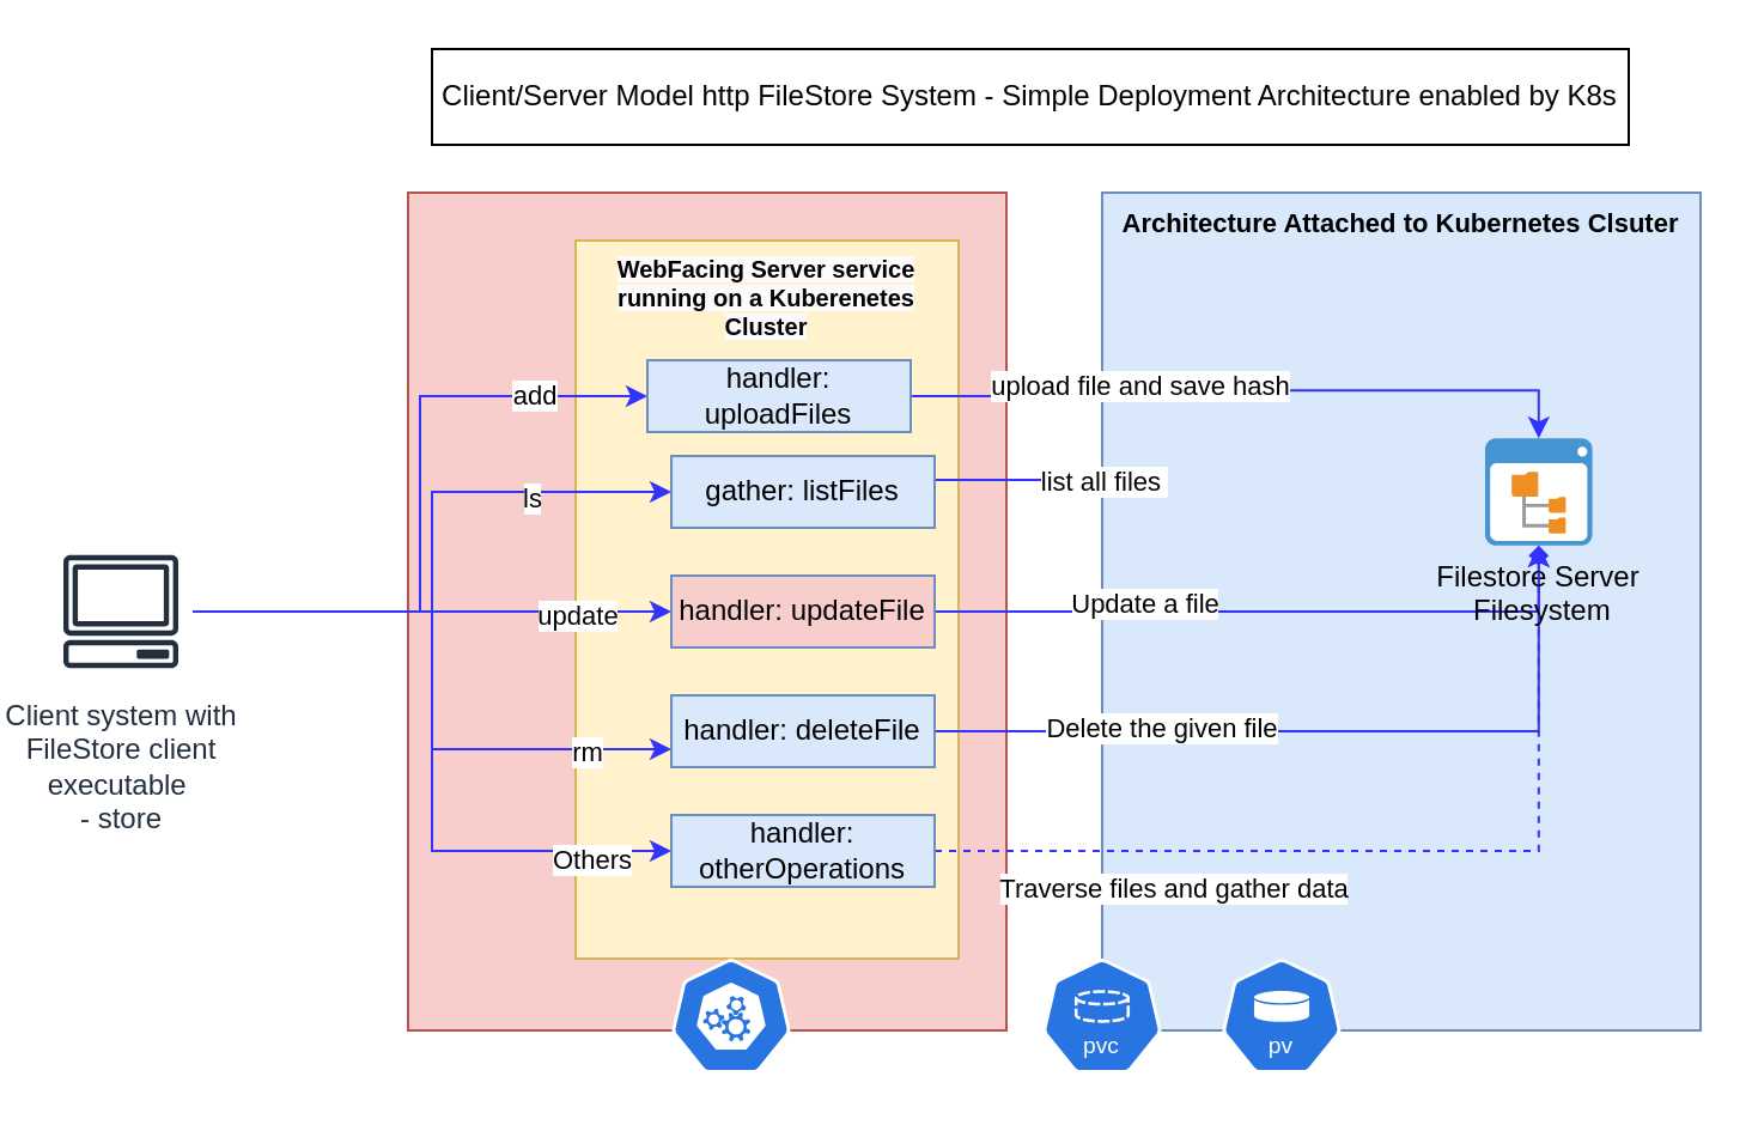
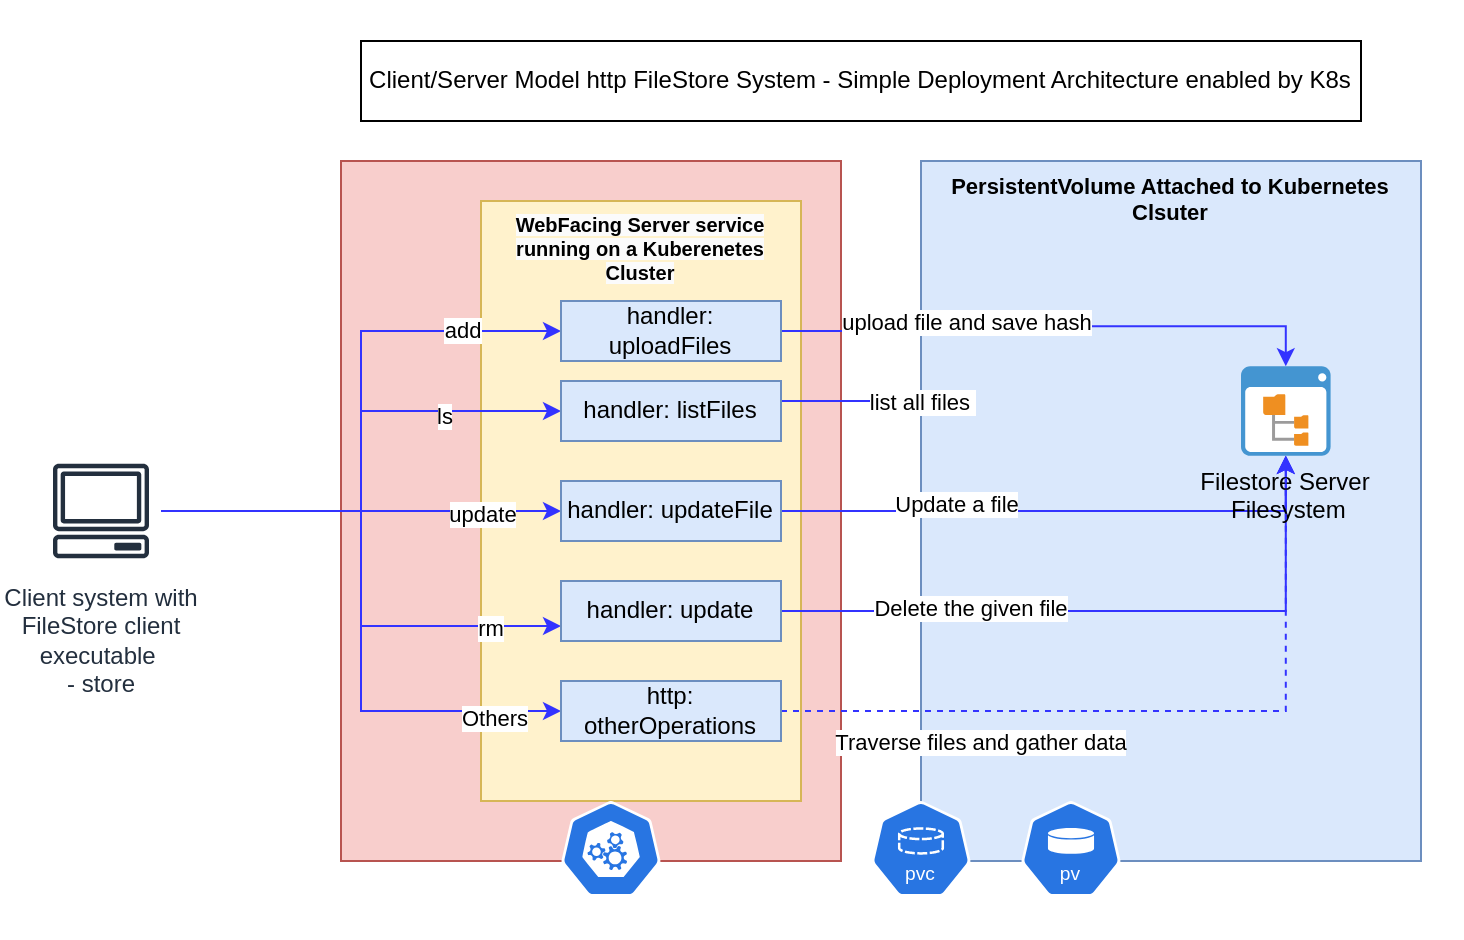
  <mxCell id="0" />
  <mxCell id="1" parent="0" />
  <mxCell id="2" value="" style="rounded=0;whiteSpace=wrap;html=1;fillColor=#f8cecc;strokeColor=#b85450;verticalAlign=top;" parent="1" vertex="1"><mxGeometry x="170" y="80" width="250" height="350" as="geometry" /></mxCell>
  <mxCell id="3" value="&lt;meta charset=&quot;utf-8&quot; style=&quot;font-size: 10px;&quot;&gt;&lt;span style=&quot;color: rgb(0, 0, 0); font-family: Helvetica; font-size: 10px; font-style: normal; font-variant-ligatures: normal; font-variant-caps: normal; letter-spacing: normal; orphans: 2; text-align: center; text-indent: 0px; text-transform: none; widows: 2; word-spacing: 0px; -webkit-text-stroke-width: 0px; background-color: rgb(251, 251, 251); text-decoration-thickness: initial; text-decoration-style: initial; text-decoration-color: initial; float: none; display: inline !important;&quot;&gt;WebFacing Server service running on a Kuberenetes Cluster&lt;/span&gt;" style="rounded=0;whiteSpace=wrap;html=1;fillColor=#fff2cc;strokeColor=#d6b656;verticalAlign=top;fontSize=10;fontStyle=1" parent="1" vertex="1"><mxGeometry x="240" y="100" width="160" height="300" as="geometry" /></mxCell>
- <mxCell id="4" value="Architecture Attached to Kubernetes Clsuter" style="rounded=0;whiteSpace=wrap;html=1;fillColor=#dae8fc;strokeColor=#6c8ebf;verticalAlign=top;fontSize=11;fontStyle=1" parent="1" vertex="1"><mxGeometry x="460" y="80" width="250" height="350" as="geometry" /></mxCell>
+ <mxCell id="4" value="PersistentVolume Attached to Kubernetes Clsuter" style="rounded=0;whiteSpace=wrap;html=1;fillColor=#dae8fc;strokeColor=#6c8ebf;verticalAlign=top;fontSize=11;fontStyle=1" parent="1" vertex="1"><mxGeometry x="460" y="80" width="250" height="350" as="geometry" /></mxCell>
  <mxCell id="5" style="edgeStyle=orthogonalEdgeStyle;rounded=0;orthogonalLoop=1;jettySize=auto;html=1;entryX=0;entryY=0.5;entryDx=0;entryDy=0;strokeColor=#3333FF;" parent="1" source="15" target="18" edge="1"><mxGeometry relative="1" as="geometry" /></mxCell>
  <mxCell id="6" value="add" style="edgeLabel;html=1;align=center;verticalAlign=middle;resizable=0;points=[];" parent="5" vertex="1" connectable="0"><mxGeometry x="0.654" y="1" relative="1" as="geometry"><mxPoint as="offset" /></mxGeometry></mxCell>
  <mxCell id="7" style="edgeStyle=orthogonalEdgeStyle;rounded=0;orthogonalLoop=1;jettySize=auto;html=1;entryX=0;entryY=0.5;entryDx=0;entryDy=0;fillColor=#dae8fc;strokeColor=#3333FF;" parent="1" source="15" target="20" edge="1"><mxGeometry relative="1" as="geometry" /></mxCell>
  <mxCell id="8" value="ls" style="edgeLabel;html=1;align=center;verticalAlign=middle;resizable=0;points=[];" parent="7" vertex="1" connectable="0"><mxGeometry x="0.526" y="-2" relative="1" as="geometry"><mxPoint as="offset" /></mxGeometry></mxCell>
  <mxCell id="9" style="edgeStyle=orthogonalEdgeStyle;rounded=0;orthogonalLoop=1;jettySize=auto;html=1;entryX=0;entryY=0.5;entryDx=0;entryDy=0;strokeColor=#3333FF;" parent="1" source="15" target="23" edge="1"><mxGeometry relative="1" as="geometry" /></mxCell>
  <mxCell id="10" value="update" style="edgeLabel;html=1;align=center;verticalAlign=middle;resizable=0;points=[];" parent="9" vertex="1" connectable="0"><mxGeometry x="0.6" y="-1" relative="1" as="geometry"><mxPoint as="offset" /></mxGeometry></mxCell>
  <mxCell id="11" style="edgeStyle=orthogonalEdgeStyle;rounded=0;orthogonalLoop=1;jettySize=auto;html=1;entryX=0;entryY=0.75;entryDx=0;entryDy=0;strokeColor=#3333FF;" parent="1" source="15" target="26" edge="1"><mxGeometry relative="1" as="geometry" /></mxCell>
  <mxCell id="12" value="rm" style="edgeLabel;html=1;align=center;verticalAlign=middle;resizable=0;points=[];" parent="11" vertex="1" connectable="0"><mxGeometry x="0.718" relative="1" as="geometry"><mxPoint x="1" y="1" as="offset" /></mxGeometry></mxCell>
  <mxCell id="13" style="edgeStyle=orthogonalEdgeStyle;rounded=0;orthogonalLoop=1;jettySize=auto;html=1;entryX=0;entryY=0.5;entryDx=0;entryDy=0;strokeColor=#3333FF;" parent="1" source="15" target="31" edge="1"><mxGeometry relative="1" as="geometry" /></mxCell>
  <mxCell id="14" value="Others" style="edgeLabel;html=1;align=center;verticalAlign=middle;resizable=0;points=[];" parent="13" vertex="1" connectable="0"><mxGeometry x="0.772" y="-3" relative="1" as="geometry"><mxPoint as="offset" /></mxGeometry></mxCell>
  <mxCell id="15" value="Client system with&lt;br&gt;FileStore client &lt;br&gt;executable&amp;nbsp;&lt;br&gt;- store" style="sketch=0;outlineConnect=0;fontColor=#232F3E;gradientColor=none;strokeColor=#232F3E;fillColor=#ffffff;dashed=0;verticalLabelPosition=bottom;verticalAlign=top;align=center;html=1;fontSize=12;fontStyle=0;aspect=fixed;shape=mxgraph.aws4.resourceIcon;resIcon=mxgraph.aws4.client;" parent="1" vertex="1"><mxGeometry x="20" y="225" width="60" height="60" as="geometry" /></mxCell>
  <mxCell id="16" style="edgeStyle=orthogonalEdgeStyle;rounded=0;orthogonalLoop=1;jettySize=auto;html=1;exitX=1;exitY=0.5;exitDx=0;exitDy=0;strokeColor=#3333FF;" parent="1" source="18" target="27" edge="1"><mxGeometry relative="1" as="geometry" /></mxCell>
  <mxCell id="17" value="upload file and save hash" style="edgeLabel;html=1;align=center;verticalAlign=middle;resizable=0;points=[];" parent="16" vertex="1" connectable="0"><mxGeometry x="-0.422" y="2" relative="1" as="geometry"><mxPoint x="13" y="-3" as="offset" /></mxGeometry></mxCell>
- <mxCell id="18" value="handler: uploadFiles" style="rounded=0;whiteSpace=wrap;html=1;fillColor=#dae8fc;strokeColor=#6c8ebf;" parent="1" vertex="1"><mxGeometry x="270" y="150" width="110" height="30" as="geometry" /></mxCell>
+ <mxCell id="18" value="handler: uploadFiles" style="rounded=0;whiteSpace=wrap;html=1;fillColor=#dae8fc;strokeColor=#6c8ebf;" parent="1" vertex="1"><mxGeometry x="280" y="150" width="110" height="30" as="geometry" /></mxCell>
  <mxCell id="19" style="edgeStyle=orthogonalEdgeStyle;rounded=0;orthogonalLoop=1;jettySize=auto;html=1;strokeColor=#3333FF;" parent="1" source="20" target="28" edge="1"><mxGeometry relative="1" as="geometry" /></mxCell>
- <mxCell id="20" value="gather: listFiles" style="rounded=0;whiteSpace=wrap;html=1;fillColor=#dae8fc;strokeColor=#6c8ebf;" parent="1" vertex="1"><mxGeometry x="280" y="190" width="110" height="30" as="geometry" /></mxCell>
- <mxCell id="21" style="edgeStyle=orthogonalEdgeStyle;rounded=0;orthogonalLoop=1;jettySize=auto;html=1;strokeColor=#3333FF;endArrow=diamond;" parent="1" source="23" target="27" edge="1"><mxGeometry relative="1" as="geometry" /></mxCell>
+ <mxCell id="20" value="handler: listFiles" style="rounded=0;whiteSpace=wrap;html=1;fillColor=#dae8fc;strokeColor=#6c8ebf;" parent="1" vertex="1"><mxGeometry x="280" y="190" width="110" height="30" as="geometry" /></mxCell>
+ <mxCell id="21" style="edgeStyle=orthogonalEdgeStyle;rounded=0;orthogonalLoop=1;jettySize=auto;html=1;strokeColor=#3333FF;" parent="1" source="23" target="27" edge="1"><mxGeometry relative="1" as="geometry" /></mxCell>
  <mxCell id="22" value="Update a file" style="edgeLabel;html=1;align=center;verticalAlign=middle;resizable=0;points=[];" parent="21" vertex="1" connectable="0"><mxGeometry x="-0.376" y="4" relative="1" as="geometry"><mxPoint as="offset" /></mxGeometry></mxCell>
- <mxCell id="23" value="handler: updateFile" style="rounded=0;whiteSpace=wrap;html=1;fillColor=#f8cecc;strokeColor=#6c8ebf;" parent="1" vertex="1"><mxGeometry x="280" y="240" width="110" height="30" as="geometry" /></mxCell>
+ <mxCell id="23" value="handler: updateFile" style="rounded=0;whiteSpace=wrap;html=1;fillColor=#dae8fc;strokeColor=#6c8ebf;" parent="1" vertex="1"><mxGeometry x="280" y="240" width="110" height="30" as="geometry" /></mxCell>
  <mxCell id="24" style="edgeStyle=orthogonalEdgeStyle;rounded=0;orthogonalLoop=1;jettySize=auto;html=1;strokeColor=#3333FF;" parent="1" source="26" target="27" edge="1"><mxGeometry relative="1" as="geometry" /></mxCell>
  <mxCell id="25" value="Delete the given file" style="edgeLabel;html=1;align=center;verticalAlign=middle;resizable=0;points=[];" parent="24" vertex="1" connectable="0"><mxGeometry x="-0.432" y="2" relative="1" as="geometry"><mxPoint as="offset" /></mxGeometry></mxCell>
- <mxCell id="26" value="handler: deleteFile" style="rounded=0;whiteSpace=wrap;html=1;fillColor=#dae8fc;strokeColor=#6c8ebf;" parent="1" vertex="1"><mxGeometry x="280" y="290" width="110" height="30" as="geometry" /></mxCell>
+ <mxCell id="26" value="handler: update" style="rounded=0;whiteSpace=wrap;html=1;fillColor=#dae8fc;strokeColor=#6c8ebf;" parent="1" vertex="1"><mxGeometry x="280" y="290" width="110" height="30" as="geometry" /></mxCell>
  <mxCell id="27" value="Filestore Server&lt;br&gt;&amp;nbsp;Filesystem" style="shadow=0;dashed=0;html=1;strokeColor=none;fillColor=#4495D1;labelPosition=center;verticalLabelPosition=bottom;verticalAlign=top;align=center;outlineConnect=0;shape=mxgraph.veeam.2d.file_system_browser;" parent="1" vertex="1"><mxGeometry x="620" y="182.6" width="44.8" height="44.8" as="geometry" /></mxCell>
  <mxCell id="28" value="list all files&amp;nbsp;" style="edgeLabel;html=1;align=center;verticalAlign=middle;resizable=0;points=[];" parent="1" vertex="1" connectable="0"><mxGeometry x="460" y="200" as="geometry" /></mxCell>
  <mxCell id="29" style="edgeStyle=orthogonalEdgeStyle;rounded=0;orthogonalLoop=1;jettySize=auto;html=1;strokeColor=#3333FF;dashed=1;" parent="1" source="31" target="27" edge="1"><mxGeometry relative="1" as="geometry" /></mxCell>
  <mxCell id="30" value="Traverse files and gather data" style="edgeLabel;html=1;align=center;verticalAlign=middle;resizable=0;points=[];" parent="29" vertex="1" connectable="0"><mxGeometry x="-0.611" y="1" relative="1" as="geometry"><mxPoint x="25" y="16" as="offset" /></mxGeometry></mxCell>
- <mxCell id="31" value="handler: otherOperations" style="rounded=0;whiteSpace=wrap;html=1;fillColor=#dae8fc;strokeColor=#6c8ebf;" parent="1" vertex="1"><mxGeometry x="280" y="340" width="110" height="30" as="geometry" /></mxCell>
+ <mxCell id="31" value="http: otherOperations" style="rounded=0;whiteSpace=wrap;html=1;fillColor=#dae8fc;strokeColor=#6c8ebf;" parent="1" vertex="1"><mxGeometry x="280" y="340" width="110" height="30" as="geometry" /></mxCell>
  <mxCell id="32" value="Client/Server Model http FileStore System - Simple Deployment Architecture enabled by K8s" style="rounded=0;whiteSpace=wrap;html=1;" parent="1" vertex="1"><mxGeometry x="180" y="20" width="500" height="40" as="geometry" /></mxCell>
  <mxCell id="33" value="" style="aspect=fixed;sketch=0;html=1;dashed=0;whitespace=wrap;fillColor=#2875E2;strokeColor=#ffffff;points=[[0.005,0.63,0],[0.1,0.2,0],[0.9,0.2,0],[0.5,0,0],[0.995,0.63,0],[0.72,0.99,0],[0.5,1,0],[0.28,0.99,0]];shape=mxgraph.kubernetes.icon2;prIcon=api" parent="1" vertex="1"><mxGeometry x="280" y="400" width="50" height="48" as="geometry" /></mxCell>
  <mxCell id="34" value="" style="aspect=fixed;sketch=0;html=1;dashed=0;whitespace=wrap;fillColor=#2875E2;strokeColor=#ffffff;points=[[0.005,0.63,0],[0.1,0.2,0],[0.9,0.2,0],[0.5,0,0],[0.995,0.63,0],[0.72,0.99,0],[0.5,1,0],[0.28,0.99,0]];shape=mxgraph.kubernetes.icon2;kubernetesLabel=1;prIcon=pv" parent="1" vertex="1"><mxGeometry x="510" y="400" width="50" height="48" as="geometry" /></mxCell>
  <mxCell id="35" value="" style="aspect=fixed;sketch=0;html=1;dashed=0;whitespace=wrap;fillColor=#2875E2;strokeColor=#ffffff;points=[[0.005,0.63,0],[0.1,0.2,0],[0.9,0.2,0],[0.5,0,0],[0.995,0.63,0],[0.72,0.99,0],[0.5,1,0],[0.28,0.99,0]];shape=mxgraph.kubernetes.icon2;kubernetesLabel=1;prIcon=pvc" parent="1" vertex="1"><mxGeometry x="435" y="400" width="50" height="48" as="geometry" /></mxCell>
